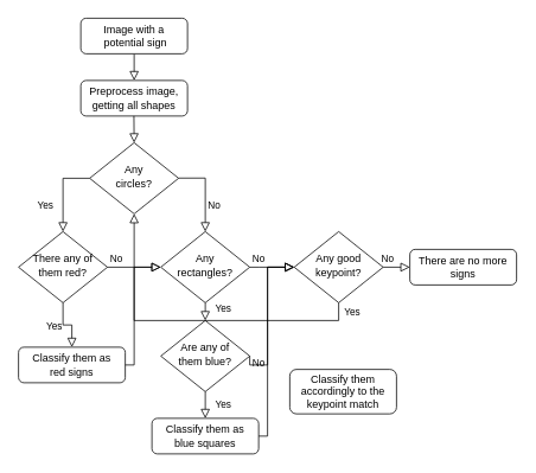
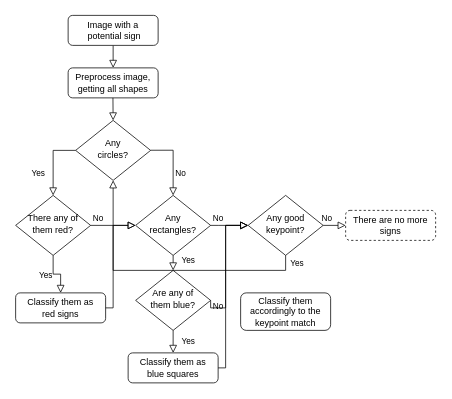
  <mxCell id="0" />
  <mxCell id="1" parent="0" />
  <mxCell id="2" value="" style="rounded=0;html=1;jettySize=auto;orthogonalLoop=1;fontSize=11;endArrow=block;endFill=0;endSize=8;strokeWidth=1;shadow=0;labelBackgroundColor=none;edgeStyle=orthogonalEdgeStyle;" parent="1" source="3" edge="1"><mxGeometry relative="1" as="geometry"><mxPoint x="150" y="90" as="targetPoint" /><Array as="points"><mxPoint x="150" y="80" /><mxPoint x="150" y="80" /></Array></mxGeometry></mxCell>
  <mxCell id="3" value="&lt;div&gt;Image with a&lt;/div&gt;&lt;div&gt;&amp;nbsp;potential sign&lt;br&gt;&lt;/div&gt;" style="rounded=1;whiteSpace=wrap;html=1;fontSize=12;glass=0;strokeWidth=1;shadow=0;" parent="1" vertex="1"><mxGeometry x="90" y="20" width="120" height="40" as="geometry" /></mxCell>
  <mxCell id="4" value="&lt;div&gt;Preprocess image,&lt;/div&gt;&lt;div&gt;getting all shapes&lt;br&gt;&lt;/div&gt;" style="rounded=1;whiteSpace=wrap;html=1;fontSize=12;glass=0;strokeWidth=1;shadow=0;" parent="1" vertex="1"><mxGeometry x="90" y="90" width="120" height="40" as="geometry" /></mxCell>
  <mxCell id="5" value="" style="rounded=0;html=1;jettySize=auto;orthogonalLoop=1;fontSize=11;endArrow=block;endFill=0;endSize=8;strokeWidth=1;shadow=0;labelBackgroundColor=none;edgeStyle=orthogonalEdgeStyle;" parent="1" edge="1"><mxGeometry relative="1" as="geometry"><mxPoint x="149.76" y="130" as="sourcePoint" /><mxPoint x="150" y="160" as="targetPoint" /></mxGeometry></mxCell>
  <mxCell id="6" value="&lt;div&gt;Any&lt;/div&gt;&lt;div&gt;circles?&lt;/div&gt;" style="rhombus;whiteSpace=wrap;html=1;shadow=0;fontFamily=Helvetica;fontSize=12;align=center;strokeWidth=1;spacing=6;spacingTop=-4;" parent="1" vertex="1"><mxGeometry x="100" y="160" width="100" height="80" as="geometry" /></mxCell>
  <mxCell id="7" value="No" style="edgeStyle=orthogonalEdgeStyle;rounded=0;html=1;jettySize=auto;orthogonalLoop=1;fontSize=11;endArrow=block;endFill=0;endSize=8;strokeWidth=1;shadow=0;labelBackgroundColor=none;entryX=0.5;entryY=0;entryDx=0;entryDy=0;" parent="1" target="10" edge="1"><mxGeometry x="0.336" y="10" relative="1" as="geometry"><mxPoint as="offset" /><mxPoint x="200" y="199.83" as="sourcePoint" /><mxPoint x="230" y="260" as="targetPoint" /><Array as="points"><mxPoint x="230" y="200" /></Array></mxGeometry></mxCell>
  <mxCell id="8" value="Yes" style="rounded=0;html=1;jettySize=auto;orthogonalLoop=1;fontSize=11;endArrow=block;endFill=0;endSize=8;strokeWidth=1;shadow=0;labelBackgroundColor=none;edgeStyle=orthogonalEdgeStyle;exitX=0;exitY=0.5;exitDx=0;exitDy=0;entryX=0.5;entryY=0;entryDx=0;entryDy=0;" parent="1" source="6" edge="1"><mxGeometry x="0.333" y="-20" relative="1" as="geometry"><mxPoint as="offset" /><mxPoint x="70" y="190" as="sourcePoint" /><mxPoint x="70" y="260" as="targetPoint" /><Array as="points"><mxPoint x="70" y="200" /></Array></mxGeometry></mxCell>
  <mxCell id="9" value="&lt;div&gt;There any of&lt;/div&gt;&lt;div&gt;them red?&lt;br&gt;&lt;/div&gt;" style="rhombus;whiteSpace=wrap;html=1;shadow=0;fontFamily=Helvetica;fontSize=12;align=center;strokeWidth=1;spacing=6;spacingTop=-4;" parent="1" vertex="1"><mxGeometry x="20" y="260" width="100" height="80" as="geometry" /></mxCell>
  <mxCell id="10" value="&lt;div&gt;Any &lt;br&gt;&lt;/div&gt;&lt;div&gt;rectangles?&lt;br&gt;&lt;/div&gt;" style="rhombus;whiteSpace=wrap;html=1;shadow=0;fontFamily=Helvetica;fontSize=12;align=center;strokeWidth=1;spacing=6;spacingTop=-4;" parent="1" vertex="1"><mxGeometry x="180" y="260" width="100" height="80" as="geometry" /></mxCell>
  <mxCell id="11" value="No" style="edgeStyle=orthogonalEdgeStyle;rounded=0;html=1;jettySize=auto;orthogonalLoop=1;fontSize=11;endArrow=block;endFill=0;endSize=8;strokeWidth=1;shadow=0;labelBackgroundColor=none;exitX=1;exitY=0.5;exitDx=0;exitDy=0;entryX=0;entryY=0.5;entryDx=0;entryDy=0;" parent="1" source="9" target="10" edge="1"><mxGeometry x="-0.667" y="10" relative="1" as="geometry"><mxPoint as="offset" /><mxPoint x="125" y="299.83" as="sourcePoint" /><mxPoint x="175" y="299.83" as="targetPoint" /><Array as="points" /></mxGeometry></mxCell>
  <mxCell id="12" value="Yes" style="rounded=0;html=1;jettySize=auto;orthogonalLoop=1;fontSize=11;endArrow=block;endFill=0;endSize=8;strokeWidth=1;shadow=0;labelBackgroundColor=none;edgeStyle=orthogonalEdgeStyle;exitX=0.5;exitY=1;exitDx=0;exitDy=0;entryX=0.5;entryY=0;entryDx=0;entryDy=0;" parent="1" source="9" target="13" edge="1"><mxGeometry x="0.2" y="-20" relative="1" as="geometry"><mxPoint as="offset" /><mxPoint x="100" y="380" as="sourcePoint" /><mxPoint x="70" y="370" as="targetPoint" /><Array as="points" /></mxGeometry></mxCell>
  <mxCell id="13" value="&lt;div&gt;Classify them as&lt;/div&gt;&lt;div&gt;red signs&lt;br&gt;&lt;/div&gt;" style="rounded=1;whiteSpace=wrap;html=1;fontSize=12;glass=0;strokeWidth=1;shadow=0;" parent="1" vertex="1"><mxGeometry x="20" y="390" width="120" height="40" as="geometry" /></mxCell>
  <mxCell id="14" value="" style="rounded=0;html=1;jettySize=auto;orthogonalLoop=1;fontSize=11;endArrow=block;endFill=0;endSize=8;strokeWidth=1;shadow=0;labelBackgroundColor=none;edgeStyle=orthogonalEdgeStyle;exitX=1;exitY=0.5;exitDx=0;exitDy=0;" parent="1" source="13" edge="1"><mxGeometry relative="1" as="geometry"><mxPoint x="180" y="300" as="targetPoint" /><Array as="points"><mxPoint x="150" y="410" /><mxPoint x="150" y="300" /></Array><mxPoint x="160" y="360" as="sourcePoint" /></mxGeometry></mxCell>
  <mxCell id="15" value="&lt;div&gt;Any good &lt;br&gt;&lt;/div&gt;&lt;div&gt;keypoint?&lt;br&gt;&lt;/div&gt;" style="rhombus;whiteSpace=wrap;html=1;shadow=0;fontFamily=Helvetica;fontSize=12;align=center;strokeWidth=1;spacing=6;spacingTop=-4;" parent="1" vertex="1"><mxGeometry x="330" y="260" width="100" height="80" as="geometry" /></mxCell>
  <mxCell id="16" value="Yes" style="edgeStyle=orthogonalEdgeStyle;rounded=0;html=1;jettySize=auto;orthogonalLoop=1;fontSize=11;endArrow=block;endFill=0;endSize=8;strokeWidth=1;shadow=0;labelBackgroundColor=none;exitX=0.5;exitY=1;exitDx=0;exitDy=0;entryX=0.5;entryY=0;entryDx=0;entryDy=0;" parent="1" source="10" target="17" edge="1"><mxGeometry x="-0.333" y="20" relative="1" as="geometry"><mxPoint as="offset" /><mxPoint x="200" y="370" as="sourcePoint" /><mxPoint x="230" y="370" as="targetPoint" /><Array as="points" /></mxGeometry></mxCell>
  <mxCell id="17" value="&lt;div&gt;Are any of&lt;/div&gt;&lt;div&gt;them blue?&lt;br&gt;&lt;/div&gt;" style="rhombus;whiteSpace=wrap;html=1;shadow=0;fontFamily=Helvetica;fontSize=12;align=center;strokeWidth=1;spacing=6;spacingTop=-4;" parent="1" vertex="1"><mxGeometry x="180" y="360" width="100" height="80" as="geometry" /></mxCell>
  <mxCell id="18" value="&lt;div&gt;Classify them as&lt;/div&gt;&lt;div&gt;blue squares&lt;br&gt;&lt;/div&gt;" style="rounded=1;whiteSpace=wrap;html=1;fontSize=12;glass=0;strokeWidth=1;shadow=0;" parent="1" vertex="1"><mxGeometry x="170" y="470" width="120" height="40" as="geometry" /></mxCell>
  <mxCell id="19" value="Yes" style="rounded=0;html=1;jettySize=auto;orthogonalLoop=1;fontSize=11;endArrow=block;endFill=0;endSize=8;strokeWidth=1;shadow=0;labelBackgroundColor=none;edgeStyle=orthogonalEdgeStyle;exitX=0.5;exitY=1;exitDx=0;exitDy=0;" parent="1" source="17" edge="1"><mxGeometry y="20" relative="1" as="geometry"><mxPoint as="offset" /><mxPoint x="229.86" y="460" as="sourcePoint" /><mxPoint x="230" y="470" as="targetPoint" /><Array as="points" /></mxGeometry></mxCell>
  <mxCell id="20" value="" style="rounded=0;html=1;jettySize=auto;orthogonalLoop=1;fontSize=11;endArrow=block;endFill=0;endSize=8;strokeWidth=1;shadow=0;labelBackgroundColor=none;edgeStyle=orthogonalEdgeStyle;exitX=1;exitY=0.5;exitDx=0;exitDy=0;entryX=0;entryY=0.5;entryDx=0;entryDy=0;" parent="1" source="18" target="15" edge="1"><mxGeometry relative="1" as="geometry"><mxPoint x="369" y="380" as="targetPoint" /><Array as="points"><mxPoint x="300" y="490" /><mxPoint x="300" y="300" /></Array><mxPoint x="319" y="490" as="sourcePoint" /></mxGeometry></mxCell>
  <mxCell id="21" value="No" style="rounded=0;html=1;jettySize=auto;orthogonalLoop=1;fontSize=11;endArrow=block;endFill=0;endSize=8;strokeWidth=1;shadow=0;labelBackgroundColor=none;edgeStyle=orthogonalEdgeStyle;exitX=1;exitY=0.5;exitDx=0;exitDy=0;" parent="1" source="10" edge="1"><mxGeometry x="-0.6" y="10" relative="1" as="geometry"><mxPoint as="offset" /><mxPoint x="300" y="290" as="sourcePoint" /><mxPoint x="330" y="300" as="targetPoint" /><Array as="points"><mxPoint x="290" y="300" /><mxPoint x="290" y="300" /></Array></mxGeometry></mxCell>
  <mxCell id="22" value="" style="rounded=0;html=1;jettySize=auto;orthogonalLoop=1;fontSize=11;endArrow=block;endFill=0;endSize=8;strokeWidth=1;shadow=0;labelBackgroundColor=none;edgeStyle=orthogonalEdgeStyle;exitX=0.5;exitY=1;exitDx=0;exitDy=0;" parent="1" source="15" target="6" edge="1"><mxGeometry relative="1" as="geometry"><mxPoint x="379.71" y="350" as="sourcePoint" /><mxPoint x="380" y="370" as="targetPoint" /></mxGeometry></mxCell>
- <mxCell id="23" value="&lt;div&gt;Classify them accordingly to the &lt;br&gt;&lt;/div&gt;&lt;div&gt;keypoint match&lt;br&gt;&lt;/div&gt;" style="rounded=1;whiteSpace=wrap;html=1;fontSize=12;glass=0;strokeWidth=1;shadow=0;" parent="1" vertex="1"><mxGeometry x="325" y="415" width="120" height="50" as="geometry" /></mxCell>
+ <mxCell id="23" value="&lt;div&gt;Classify them accordingly to the &lt;br&gt;&lt;/div&gt;&lt;div&gt;keypoint match&lt;br&gt;&lt;/div&gt;" style="rounded=1;whiteSpace=wrap;html=1;fontSize=12;glass=0;strokeWidth=1;shadow=0;" parent="1" vertex="1"><mxGeometry x="320" y="390" width="120" height="50" as="geometry" /></mxCell>
  <mxCell id="24" value="&lt;font style=&quot;font-size: 11px&quot;&gt;Yes&lt;/font&gt;" style="text;html=1;align=center;verticalAlign=middle;resizable=0;points=[];autosize=1;strokeColor=none;fillColor=none;" parent="1" vertex="1"><mxGeometry x="380" y="340" width="30" height="20" as="geometry" /></mxCell>
  <mxCell id="25" value="No" style="edgeStyle=orthogonalEdgeStyle;rounded=0;html=1;jettySize=auto;orthogonalLoop=1;fontSize=11;endArrow=block;endFill=0;endSize=8;strokeWidth=1;shadow=0;labelBackgroundColor=none;exitX=1;exitY=0.5;exitDx=0;exitDy=0;entryX=0;entryY=0.5;entryDx=0;entryDy=0;" parent="1" source="15" target="26" edge="1"><mxGeometry x="-0.667" y="10" relative="1" as="geometry"><mxPoint as="offset" /><mxPoint x="440" y="299.66" as="sourcePoint" /><mxPoint x="460" y="300" as="targetPoint" /><Array as="points" /></mxGeometry></mxCell>
- <mxCell id="26" value="&lt;div&gt;There are no more&lt;/div&gt;&lt;div&gt;signs&lt;br&gt;&lt;/div&gt;" style="rounded=1;whiteSpace=wrap;html=1;fontSize=12;glass=0;strokeWidth=1;shadow=0;" parent="1" vertex="1"><mxGeometry x="460" y="280" width="120" height="40" as="geometry" /></mxCell>
+ <mxCell id="26" value="&lt;div&gt;There are no more&lt;/div&gt;&lt;div&gt;signs&lt;br&gt;&lt;/div&gt;" style="rounded=1;whiteSpace=wrap;html=1;fontSize=12;glass=0;strokeWidth=1;shadow=0;dashed=1;" parent="1" vertex="1"><mxGeometry x="460" y="280" width="120" height="40" as="geometry" /></mxCell>
  <mxCell id="27" value="No" style="rounded=0;html=1;jettySize=auto;orthogonalLoop=1;fontSize=11;endArrow=block;endFill=0;endSize=8;strokeWidth=1;shadow=0;labelBackgroundColor=none;edgeStyle=orthogonalEdgeStyle;exitX=1;exitY=0.5;exitDx=0;exitDy=0;" parent="1" source="17" edge="1"><mxGeometry x="-0.625" y="10" relative="1" as="geometry"><mxPoint as="offset" /><mxPoint x="290" y="409.66" as="sourcePoint" /><mxPoint x="330" y="300" as="targetPoint" /><Array as="points"><mxPoint x="300" y="410" /><mxPoint x="300" y="300" /></Array></mxGeometry></mxCell>
